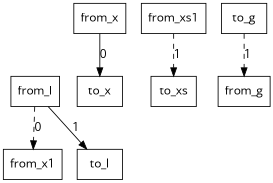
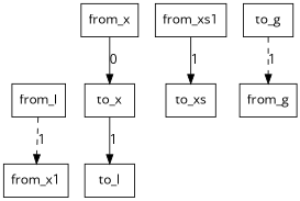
  digraph {
    fontname="Open Sans"
    rankdir=TB
    node [fillcolor=white fontname="Open Sans" shape=box style=filled]
    edge [fontname="Open Sans" style=dashed]
    n1 [label=<from_x1>]
    n2 [label=<from_x>]
    n3 [label=<to_x>]
    n4 [label=<from_l>]
    n5 [label=<to_l>]
    n6 [label=<from_xs1>]
    n7 [label=<to_xs>]
    n8 [label=<from_g>]
    n9 [label=<to_g>]
    n2 -> n3 [label=0 style=solid]
-   n4 -> n1 [label=0]
-   n4 -> n5 [label=1 style=solid]
-   n6 -> n7 [label=1]
+   n4 -> n1 [label=1]
+   n3 -> n5 [label=1 style=solid]
+   n6 -> n7 [label=1 style=solid]
    n9 -> n8 [label=1]
  }
